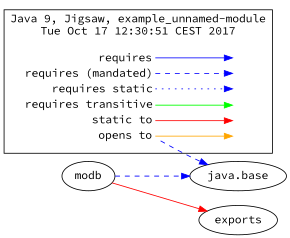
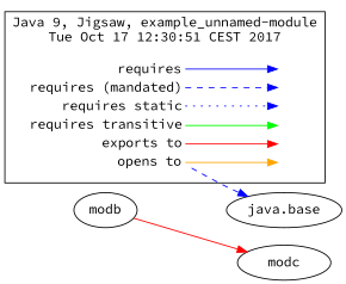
  digraph {
    fontname="Source Code Pro"
    rankdir=LR
    node [fontname="Source Code Pro" shape=ellipse]
    edge [color=BLUE fontname="Source Code Pro"]
-   n1 [label=<<table border="0" cellpadding="2" cellspacing="0" cellborder="0">     <tr><td align="right" port="i1">requires</td></tr>     <tr><td align="right" port="i2">requires (mandated)</td></tr>     <tr><td align="right" port="i3">requires static</td></tr>     <tr><td align="right" port="i4">requires transitive</td></tr>     <tr><td align="right" port="i5">static to</td></tr>     <tr><td align="right" port="i6">opens to</td></tr>     </table>> shape=plaintext]
+   n1 [label=<<table border="0" cellpadding="2" cellspacing="0" cellborder="0">     <tr><td align="right" port="i1">requires</td></tr>     <tr><td align="right" port="i2">requires (mandated)</td></tr>     <tr><td align="right" port="i3">requires static</td></tr>     <tr><td align="right" port="i4">requires transitive</td></tr>     <tr><td align="right" port="i5">exports to</td></tr>     <tr><td align="right" port="i6">opens to</td></tr>     </table>> shape=plaintext]
    n2 [label=<<table border="0" cellpadding="2" cellspacing="0" cellborder="0">     <tr><td port="i1">&nbsp;</td></tr>     <tr><td port="i2">&nbsp;</td></tr>     <tr><td port="i3">&nbsp;</td></tr>     <tr><td port="i4">&nbsp;</td></tr>     <tr><td port="i5">&nbsp;</td></tr>     <tr><td port="i6">&nbsp;</td></tr>     </table>> shape=plaintext]
    n3 [label="java.base"]
    n4 [label=modb]
-   n5 [label=exports]
+   n5 [label=modc]
    subgraph cluster_1 {
      label="Java 9, Jigsaw, example_unnamed-module\nTue Oct 17 12:30:51 CEST 2017"
      n1
      n2
    }
    n1 -> n2 [headport="i1:w" tailport="i1:e"]
    n1 -> n2 [headport="i2:w" style=dashed tailport="i2:e"]
    n1 -> n2 [headport="i3:w" style=dotted tailport="i3:e"]
    n1 -> n2 [color=GREEN headport="i4:w" tailport="i4:e"]
    n1 -> n2 [color=RED headport="i5:w" tailport="i5:e"]
    n1 -> n2 [color=ORANGE headport="i6:w" tailport="i6:e"]
    n1 -> n3 [color="#0000ff" fontcolor="#0000ff" style=dashed weight=16]
-   n4 -> n3 [color="#0000ff" fontcolor="#0000ff" style=dashed weight=16]
    n4 -> n5 [color="#ff0000" fontcolor="#ff0000" weight=2]
  }
